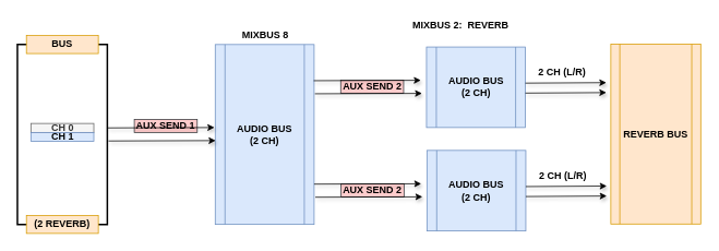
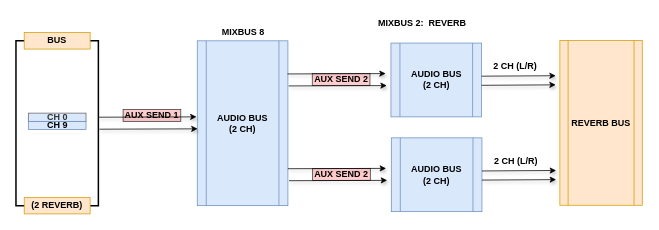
  <mxCell id="0" />
  <mxCell id="1" parent="0" />
  <mxCell id="2" value="&lt;b&gt;AUDIO BUS&lt;br&gt;(2 CH)&lt;/b&gt;" style="shape=process;whiteSpace=wrap;html=1;backgroundOutline=1;fillColor=#dae8fc;strokeColor=#6c8ebf;" vertex="1" parent="1"><mxGeometry x="262" y="54" width="121" height="220" as="geometry" /></mxCell>
  <mxCell id="3" value="&lt;b&gt;REVERB BUS&lt;/b&gt;" style="shape=process;whiteSpace=wrap;html=1;backgroundOutline=1;fillColor=#ffe6cc;strokeColor=#d79b00;" vertex="1" parent="1"><mxGeometry x="746" y="53.5" width="110" height="220" as="geometry" /></mxCell>
- <mxCell id="4" value="&lt;b&gt;CH 0&lt;/b&gt;" style="rounded=0;whiteSpace=wrap;html=1;fillColor=#f5f5f5;strokeColor=#666666;fontColor=#333333;" vertex="1" parent="1"><mxGeometry x="36.5" y="150.5" width="77" height="11" as="geometry" /></mxCell>
- <mxCell id="5" value="&lt;b&gt;CH 1&lt;br&gt;&lt;/b&gt;" style="rounded=0;whiteSpace=wrap;html=1;fillColor=#dae8fc;strokeColor=#6c8ebf;" vertex="1" parent="1"><mxGeometry x="36.5" y="161.5" width="77" height="11" as="geometry" /></mxCell>
+ <mxCell id="4" value="&lt;b&gt;CH 0&lt;/b&gt;" style="rounded=0;whiteSpace=wrap;html=1;fillColor=#dae8fc;strokeColor=#666666;fontColor=#333333;" vertex="1" parent="1"><mxGeometry x="36.5" y="150.5" width="77" height="11" as="geometry" /></mxCell>
+ <mxCell id="5" value="&lt;b&gt;CH 9&lt;br&gt;&lt;/b&gt;" style="rounded=0;whiteSpace=wrap;html=1;fillColor=#dae8fc;strokeColor=#6c8ebf;" vertex="1" parent="1"><mxGeometry x="36.5" y="161.5" width="77" height="11" as="geometry" /></mxCell>
  <mxCell id="6" value="" style="strokeWidth=2;html=1;shape=mxgraph.flowchart.annotation_1;align=left;pointerEvents=1;labelBackgroundColor=none;fontColor=#000000;" vertex="1" parent="1"><mxGeometry x="20" y="54" width="22" height="220" as="geometry" /></mxCell>
  <mxCell id="7" value="" style="strokeWidth=2;html=1;shape=mxgraph.flowchart.annotation_1;align=left;pointerEvents=1;labelBackgroundColor=none;fontColor=#000000;rotation=-180;" vertex="1" parent="1"><mxGeometry x="108" y="54" width="22" height="220" as="geometry" /></mxCell>
  <mxCell id="8" value="&lt;b&gt;BUS&lt;/b&gt;" style="rounded=0;whiteSpace=wrap;html=1;labelBackgroundColor=none;fillColor=#ffe6cc;strokeColor=#d79b00;" vertex="1" parent="1"><mxGeometry x="31" y="43" width="88" height="22" as="geometry" /></mxCell>
  <mxCell id="9" value="&lt;b&gt;(2 REVERB)&lt;/b&gt;" style="rounded=0;whiteSpace=wrap;html=1;labelBackgroundColor=none;fillColor=#ffe6cc;strokeColor=#d79b00;" vertex="1" parent="1"><mxGeometry x="31" y="263" width="88" height="22" as="geometry" /></mxCell>
  <mxCell id="10" value="&lt;b&gt;AUX SEND 1&lt;/b&gt;" style="rounded=0;whiteSpace=wrap;html=1;labelBackgroundColor=none;strokeColor=#36393d;fillColor=#ffcccc;" vertex="1" parent="1"><mxGeometry x="163" y="145.5" width="77" height="16" as="geometry" /></mxCell>
  <mxCell id="11" value="&lt;b&gt;MIXBUS&lt;/b&gt; &lt;b&gt;8&lt;/b&gt;" style="text;html=1;align=center;verticalAlign=middle;resizable=0;points=[];autosize=1;fontColor=#000000;" vertex="1" parent="1"><mxGeometry x="284" y="32" width="77" height="22" as="geometry" /></mxCell>
  <mxCell id="12" value="" style="endArrow=classic;html=1;shadow=1;fontColor=#000000;fillColor=none;entryX=-0.008;entryY=0.545;entryDx=0;entryDy=0;entryPerimeter=0;" edge="1" parent="1"><mxGeometry width="50" height="50" relative="1" as="geometry"><mxPoint x="131.47" y="171.95" as="sourcePoint" /><mxPoint x="262.502" y="171.5" as="targetPoint" /></mxGeometry></mxCell>
  <mxCell id="13" value="" style="endArrow=classic;html=1;shadow=1;fontColor=#000000;fillColor=none;entryX=-0.008;entryY=0.545;entryDx=0;entryDy=0;entryPerimeter=0;" edge="1" parent="1"><mxGeometry width="50" height="50" relative="1" as="geometry"><mxPoint x="130" y="155.95" as="sourcePoint" /><mxPoint x="261.032" y="155.5" as="targetPoint" /></mxGeometry></mxCell>
  <mxCell id="14" value="&lt;b&gt;AUDIO BUS&lt;br&gt;(2 CH)&lt;/b&gt;" style="shape=process;whiteSpace=wrap;html=1;backgroundOutline=1;fillColor=#dae8fc;strokeColor=#6c8ebf;" vertex="1" parent="1"><mxGeometry x="520.5" y="57" width="121" height="98.5" as="geometry" /></mxCell>
  <mxCell id="15" value="&lt;b&gt;AUX SEND 2&lt;br&gt;&lt;/b&gt;" style="rounded=0;whiteSpace=wrap;html=1;labelBackgroundColor=none;strokeColor=#36393d;fillColor=#ffcccc;" vertex="1" parent="1"><mxGeometry x="415.5" y="97.75" width="77" height="16" as="geometry" /></mxCell>
  <mxCell id="16" value="&lt;b&gt;MIXBUS&lt;/b&gt; &lt;b&gt;2:&amp;nbsp; REVERB&lt;br&gt;&lt;/b&gt;" style="text;html=1;align=center;verticalAlign=middle;resizable=0;points=[];autosize=1;fontColor=#000000;" vertex="1" parent="1"><mxGeometry x="495.5" y="20" width="132" height="22" as="geometry" /></mxCell>
  <mxCell id="17" value="" style="endArrow=classic;html=1;shadow=1;fontColor=#000000;fillColor=none;entryX=-0.008;entryY=0.545;entryDx=0;entryDy=0;entryPerimeter=0;" edge="1" parent="1"><mxGeometry width="50" height="50" relative="1" as="geometry"><mxPoint x="383.97" y="114.2" as="sourcePoint" /><mxPoint x="515.002" y="113.75" as="targetPoint" /></mxGeometry></mxCell>
  <mxCell id="18" value="" style="endArrow=classic;html=1;shadow=1;fontColor=#000000;fillColor=none;entryX=-0.008;entryY=0.545;entryDx=0;entryDy=0;entryPerimeter=0;" edge="1" parent="1"><mxGeometry width="50" height="50" relative="1" as="geometry"><mxPoint x="382.5" y="98.2" as="sourcePoint" /><mxPoint x="513.532" y="97.75" as="targetPoint" /></mxGeometry></mxCell>
  <mxCell id="19" value="" style="endArrow=classic;html=1;shadow=1;strokeColor=#000000;fontColor=#000000;" edge="1" parent="1"><mxGeometry width="50" height="50" relative="1" as="geometry"><mxPoint x="641.5" y="113.37" as="sourcePoint" /><mxPoint x="740.5" y="112.75" as="targetPoint" /></mxGeometry></mxCell>
  <mxCell id="20" value="" style="endArrow=classic;html=1;shadow=1;fontColor=#000000;fillColor=none;" edge="1" parent="1"><mxGeometry width="50" height="50" relative="1" as="geometry"><mxPoint x="641.5" y="101.19" as="sourcePoint" /><mxPoint x="740.5" y="100.57" as="targetPoint" /></mxGeometry></mxCell>
  <mxCell id="21" value="&lt;b&gt;2 CH (L/R)&lt;/b&gt;" style="text;html=1;align=center;verticalAlign=middle;resizable=0;points=[];autosize=1;fontColor=#000000;" vertex="1" parent="1"><mxGeometry x="647.5" y="77.16" width="77" height="22" as="geometry" /></mxCell>
  <mxCell id="22" value="&lt;b&gt;AUDIO BUS&lt;br&gt;(2 CH)&lt;/b&gt;" style="shape=process;whiteSpace=wrap;html=1;backgroundOutline=1;fillColor=#dae8fc;strokeColor=#6c8ebf;" vertex="1" parent="1"><mxGeometry x="521" y="183.5" width="121" height="98.5" as="geometry" /></mxCell>
  <mxCell id="23" value="&lt;b&gt;AUX SEND 2&lt;br&gt;&lt;/b&gt;" style="rounded=0;whiteSpace=wrap;html=1;labelBackgroundColor=none;strokeColor=#36393d;fillColor=#ffcccc;" vertex="1" parent="1"><mxGeometry x="416" y="224.25" width="77" height="16" as="geometry" /></mxCell>
  <mxCell id="24" value="" style="endArrow=classic;html=1;shadow=1;fontColor=#000000;fillColor=none;entryX=-0.008;entryY=0.545;entryDx=0;entryDy=0;entryPerimeter=0;" edge="1" parent="1"><mxGeometry width="50" height="50" relative="1" as="geometry"><mxPoint x="384.47" y="240.7" as="sourcePoint" /><mxPoint x="515.502" y="240.25" as="targetPoint" /></mxGeometry></mxCell>
  <mxCell id="25" value="" style="endArrow=classic;html=1;shadow=1;fontColor=#000000;fillColor=none;entryX=-0.008;entryY=0.545;entryDx=0;entryDy=0;entryPerimeter=0;" edge="1" parent="1"><mxGeometry width="50" height="50" relative="1" as="geometry"><mxPoint x="383" y="224.7" as="sourcePoint" /><mxPoint x="514.032" y="224.25" as="targetPoint" /></mxGeometry></mxCell>
  <mxCell id="26" value="" style="endArrow=classic;html=1;shadow=1;strokeColor=#000000;fontColor=#000000;" edge="1" parent="1"><mxGeometry width="50" height="50" relative="1" as="geometry"><mxPoint x="642" y="239.87" as="sourcePoint" /><mxPoint x="741" y="239.25" as="targetPoint" /></mxGeometry></mxCell>
  <mxCell id="27" value="" style="endArrow=classic;html=1;shadow=1;fontColor=#000000;fillColor=none;" edge="1" parent="1"><mxGeometry width="50" height="50" relative="1" as="geometry"><mxPoint x="642" y="227.69" as="sourcePoint" /><mxPoint x="741" y="227.07" as="targetPoint" /></mxGeometry></mxCell>
  <mxCell id="28" value="&lt;b&gt;2 CH (L/R)&lt;/b&gt;" style="text;html=1;align=center;verticalAlign=middle;resizable=0;points=[];autosize=1;fontColor=#000000;" vertex="1" parent="1"><mxGeometry x="648" y="203.66" width="77" height="22" as="geometry" /></mxCell>
